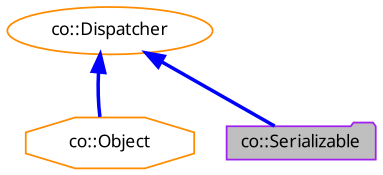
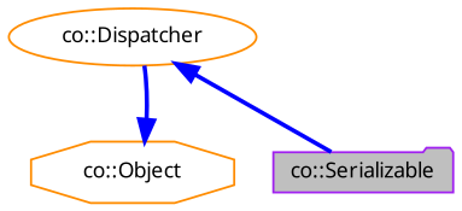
  digraph {
    node [color=darkorange fillcolor=white fontname=Sans fontsize=10 style=filled]
    edge [color=blue dir=back fontname=Sans fontsize=10 labelfontname=Sans labelfontsize=10 style=bold]
    n1 [color=purple fillcolor=grey75 fontcolor=black height=0.2 label="co::Serializable" shape=folder width=0.4]
    n2 [height=0.2 label="co::Object" shape=octagon width=0.4]
    n3 [height=0.2 label="co::Dispatcher" shape=ellipse width=0.4]
    n3 -> n1
-   n3 -> n2
+   n2 -> n3
  }
